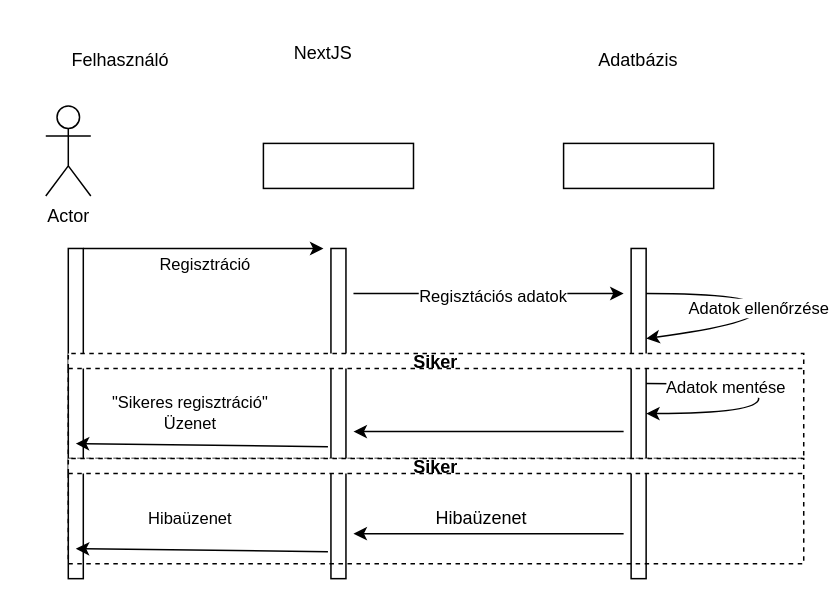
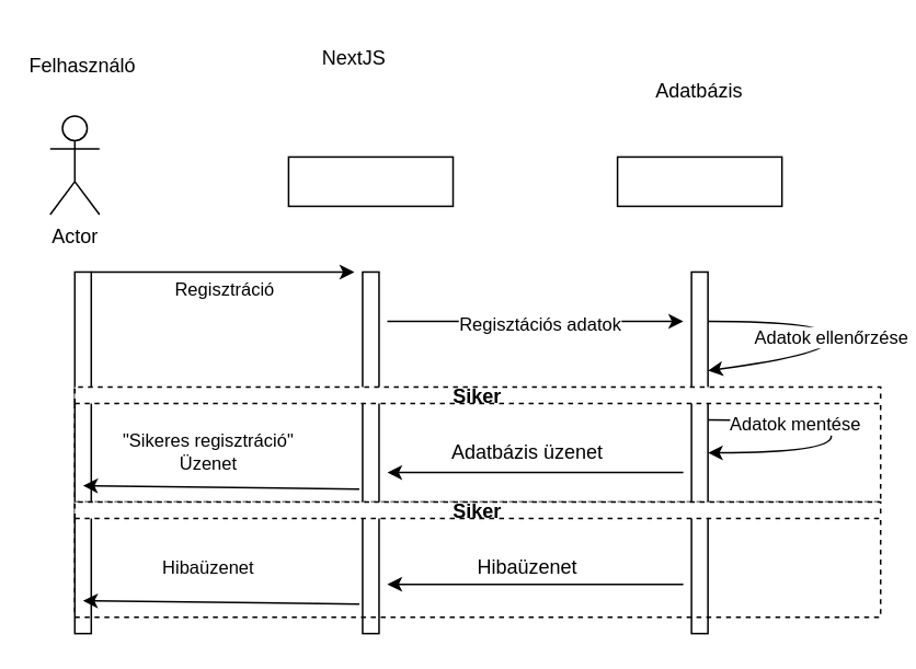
  <mxCell id="0" />
  <mxCell id="1" parent="0" />
  <mxCell id="2" value="" style="rounded=0;whiteSpace=wrap;html=1;" vertex="1" parent="1"><mxGeometry x="175" y="95" width="100" height="30" as="geometry" /></mxCell>
  <mxCell id="3" value="Actor" style="shape=umlActor;verticalLabelPosition=bottom;verticalAlign=top;html=1;outlineConnect=0;" vertex="1" parent="1"><mxGeometry x="30" y="70" width="30" height="60" as="geometry" /></mxCell>
- <mxCell id="4" value="Felhasználó" style="text;html=1;strokeColor=none;fillColor=none;align=center;verticalAlign=middle;whiteSpace=wrap;rounded=0;" vertex="1" parent="1"><mxGeometry x="50" y="25" width="60" height="30" as="geometry" /></mxCell>
+ <mxCell id="4" value="Felhasználó" style="text;html=1;strokeColor=none;fillColor=none;align=center;verticalAlign=middle;whiteSpace=wrap;rounded=0;" vertex="1" parent="1"><mxGeometry x="20" y="25" width="60" height="30" as="geometry" /></mxCell>
  <mxCell id="5" value="NextJS" style="text;html=1;strokeColor=none;fillColor=none;align=center;verticalAlign=middle;whiteSpace=wrap;rounded=0;" vertex="1" parent="1"><mxGeometry x="185" y="20" width="60" height="30" as="geometry" /></mxCell>
  <mxCell id="6" value="" style="rounded=0;whiteSpace=wrap;html=1;" vertex="1" parent="1"><mxGeometry x="375" y="95" width="100" height="30" as="geometry" /></mxCell>
- <mxCell id="7" value="Adatbázis" style="text;html=1;strokeColor=none;fillColor=none;align=center;verticalAlign=middle;whiteSpace=wrap;rounded=0;" vertex="1" parent="1"><mxGeometry x="395" y="25" width="60" height="30" as="geometry" /></mxCell>
+ <mxCell id="7" value="Adatbázis" style="text;html=1;strokeColor=none;fillColor=none;align=center;verticalAlign=middle;whiteSpace=wrap;rounded=0;" vertex="1" parent="1"><mxGeometry x="395" y="40" width="60" height="30" as="geometry" /></mxCell>
  <mxCell id="8" value="" style="rounded=0;whiteSpace=wrap;html=1;" vertex="1" parent="1"><mxGeometry x="220" y="165" width="10" height="220" as="geometry" /></mxCell>
  <mxCell id="9" value="" style="rounded=0;whiteSpace=wrap;html=1;" vertex="1" parent="1"><mxGeometry x="420" y="165" width="10" height="220" as="geometry" /></mxCell>
  <mxCell id="10" value="" style="rounded=0;whiteSpace=wrap;html=1;" vertex="1" parent="1"><mxGeometry x="45" y="165" width="10" height="220" as="geometry" /></mxCell>
  <mxCell id="11" value="" style="endArrow=classic;html=1;rounded=0;exitX=1;exitY=0;exitDx=0;exitDy=0;" edge="1" parent="1" source="10"><mxGeometry width="50" height="50" relative="1" as="geometry"><mxPoint x="145" y="225" as="sourcePoint" /><mxPoint x="215" y="165" as="targetPoint" /><Array as="points"><mxPoint x="145" y="165" /></Array></mxGeometry></mxCell>
  <mxCell id="12" value="Regisztráció" style="edgeLabel;html=1;align=center;verticalAlign=middle;resizable=0;points=[];" vertex="1" connectable="0" parent="11"><mxGeometry x="0.263" y="2" relative="1" as="geometry"><mxPoint x="-21" y="12" as="offset" /></mxGeometry></mxCell>
  <mxCell id="13" value="" style="endArrow=classic;html=1;rounded=0;" edge="1" parent="1"><mxGeometry width="50" height="50" relative="1" as="geometry"><mxPoint x="235" y="195" as="sourcePoint" /><mxPoint x="415" y="195" as="targetPoint" /><Array as="points"><mxPoint x="305" y="195" /></Array></mxGeometry></mxCell>
  <mxCell id="14" value="Regisztációs adatok" style="edgeLabel;html=1;align=center;verticalAlign=middle;resizable=0;points=[];" vertex="1" connectable="0" parent="13"><mxGeometry x="0.022" y="-1" relative="1" as="geometry"><mxPoint as="offset" /></mxGeometry></mxCell>
  <mxCell id="15" value="Siker" style="swimlane;dashed=1;startSize=10;" vertex="1" parent="1"><mxGeometry x="45" y="235" width="490" height="70" as="geometry" /></mxCell>
  <mxCell id="16" value="" style="curved=1;endArrow=classic;html=1;rounded=0;" edge="1" parent="15"><mxGeometry width="50" height="50" relative="1" as="geometry"><mxPoint x="385" y="20" as="sourcePoint" /><mxPoint x="385" y="40" as="targetPoint" /><Array as="points"><mxPoint x="460" y="20" /><mxPoint x="460" y="40" /></Array></mxGeometry></mxCell>
  <mxCell id="17" value="Adatok mentése" style="edgeLabel;html=1;align=center;verticalAlign=middle;resizable=0;points=[];" vertex="1" connectable="0" parent="16"><mxGeometry x="-0.388" y="-2" relative="1" as="geometry"><mxPoint as="offset" /></mxGeometry></mxCell>
+ <mxCell id="18" value="Adatbázis üzenet" style="text;html=1;align=center;verticalAlign=middle;resizable=0;points=[];autosize=1;strokeColor=none;fillColor=none;" vertex="1" parent="15"><mxGeometry x="220" y="30" width="110" height="20" as="geometry" /></mxCell>
  <mxCell id="19" value="" style="endArrow=classic;html=1;rounded=0;exitX=-0.2;exitY=0.678;exitDx=0;exitDy=0;exitPerimeter=0;" edge="1" parent="15"><mxGeometry width="50" height="50" relative="1" as="geometry"><mxPoint x="173" y="62.04" as="sourcePoint" /><mxPoint x="5" y="60" as="targetPoint" /></mxGeometry></mxCell>
  <mxCell id="20" value="&quot;Sikeres regisztráció&quot;&lt;br&gt;Üzenet" style="edgeLabel;html=1;align=center;verticalAlign=middle;resizable=0;points=[];" vertex="1" connectable="0" parent="19"><mxGeometry x="0.155" y="-2" relative="1" as="geometry"><mxPoint x="4" y="-19" as="offset" /></mxGeometry></mxCell>
  <mxCell id="21" value="Adatok ellenőrzése" style="curved=1;endArrow=classic;html=1;rounded=0;" edge="1" parent="1"><mxGeometry width="50" height="50" relative="1" as="geometry"><mxPoint x="430" y="195" as="sourcePoint" /><mxPoint x="430" y="225" as="targetPoint" /><Array as="points"><mxPoint x="505" y="195" /><mxPoint x="505" y="215" /></Array></mxGeometry></mxCell>
  <mxCell id="22" value="" style="endArrow=classic;html=1;rounded=0;" edge="1" parent="1"><mxGeometry width="50" height="50" relative="1" as="geometry"><mxPoint x="415" y="287" as="sourcePoint" /><mxPoint x="235" y="287" as="targetPoint" /></mxGeometry></mxCell>
  <mxCell id="23" value="Siker" style="swimlane;dashed=1;startSize=10;" vertex="1" parent="1"><mxGeometry x="45" y="305" width="490" height="70" as="geometry" /></mxCell>
  <mxCell id="24" value="Hibaüzenet" style="text;html=1;align=center;verticalAlign=middle;resizable=0;points=[];autosize=1;strokeColor=none;fillColor=none;" vertex="1" parent="23"><mxGeometry x="235" y="30" width="80" height="20" as="geometry" /></mxCell>
  <mxCell id="25" value="" style="endArrow=classic;html=1;rounded=0;exitX=-0.2;exitY=0.678;exitDx=0;exitDy=0;exitPerimeter=0;" edge="1" parent="23"><mxGeometry width="50" height="50" relative="1" as="geometry"><mxPoint x="173" y="62.04" as="sourcePoint" /><mxPoint x="5" y="60" as="targetPoint" /></mxGeometry></mxCell>
  <mxCell id="26" value="Hibaüzenet" style="edgeLabel;html=1;align=center;verticalAlign=middle;resizable=0;points=[];" vertex="1" connectable="0" parent="25"><mxGeometry x="0.155" y="-2" relative="1" as="geometry"><mxPoint x="4" y="-19" as="offset" /></mxGeometry></mxCell>
  <mxCell id="27" value="" style="endArrow=classic;html=1;rounded=0;" edge="1" parent="23"><mxGeometry width="50" height="50" relative="1" as="geometry"><mxPoint x="370" y="50" as="sourcePoint" /><mxPoint x="190" y="50" as="targetPoint" /></mxGeometry></mxCell>
